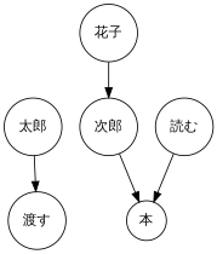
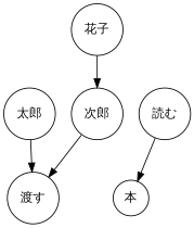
  digraph {
    node [shape=circle]
    n1 [label="太郎"]
    n2 [label="渡す"]
    n3 [label="花子"]
    n4 [label="次郎"]
    n5 [label="読む"]
    n6 [label="本"]
    n1 -> n2
    n3 -> n4
-   n4 -> n6
+   n4 -> n2
    n5 -> n6
  }
